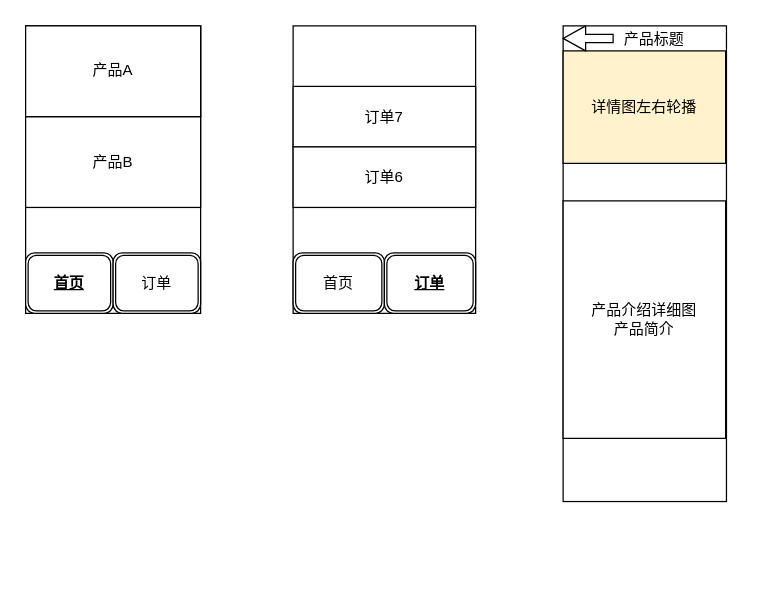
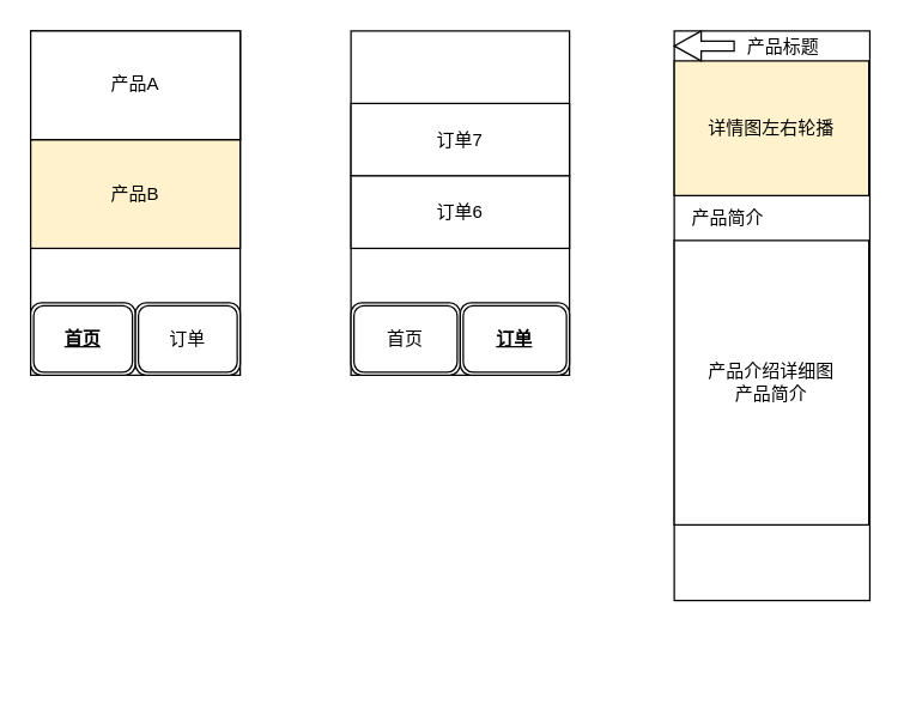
  <mxCell id="0" />
  <mxCell id="1" parent="0" />
  <mxCell id="2" value="" style="group" vertex="1" connectable="0" parent="1"><mxGeometry x="20" y="20" width="140" height="230" as="geometry" /></mxCell>
  <mxCell id="3" value="产品A" style="rounded=0;whiteSpace=wrap;html=1;" vertex="1" parent="2"><mxGeometry width="140" height="72.632" as="geometry" /></mxCell>
  <mxCell id="4" value="" style="group" vertex="1" connectable="0" parent="2"><mxGeometry width="140" height="230" as="geometry" /></mxCell>
  <mxCell id="5" value="" style="rounded=0;whiteSpace=wrap;html=1;" vertex="1" parent="4"><mxGeometry width="140" height="230" as="geometry" /></mxCell>
  <mxCell id="6" value="&lt;b&gt;&lt;u&gt;首页&lt;/u&gt;&lt;/b&gt;" style="shape=ext;double=1;rounded=1;whiteSpace=wrap;html=1;" vertex="1" parent="4"><mxGeometry y="181.579" width="70" height="48.421" as="geometry" /></mxCell>
  <mxCell id="7" value="订单" style="shape=ext;double=1;rounded=1;whiteSpace=wrap;html=1;" vertex="1" parent="4"><mxGeometry x="70" y="181.579" width="70" height="48.421" as="geometry" /></mxCell>
- <mxCell id="8" value="产品B" style="rounded=0;whiteSpace=wrap;html=1;" vertex="1" parent="4"><mxGeometry y="72.63" width="140" height="72.632" as="geometry" /></mxCell>
+ <mxCell id="8" value="产品B" style="rounded=0;whiteSpace=wrap;html=1;fillColor=#fff2cc;" vertex="1" parent="4"><mxGeometry y="72.63" width="140" height="72.632" as="geometry" /></mxCell>
  <mxCell id="9" value="产品A" style="rounded=0;whiteSpace=wrap;html=1;" vertex="1" parent="4"><mxGeometry width="140" height="72.632" as="geometry" /></mxCell>
  <mxCell id="10" value="" style="group" vertex="1" connectable="0" parent="1"><mxGeometry x="450" y="20" width="140" height="440.0" as="geometry" /></mxCell>
  <mxCell id="11" value="" style="rounded=0;whiteSpace=wrap;html=1;" vertex="1" parent="10"><mxGeometry width="130.667" height="380.541" as="geometry" /></mxCell>
  <mxCell id="12" value="" style="group" vertex="1" connectable="0" parent="10"><mxGeometry width="130.667" height="440.0" as="geometry" /></mxCell>
  <mxCell id="13" value="" style="group" vertex="1" connectable="0" parent="12"><mxGeometry width="130" height="440.0" as="geometry" /></mxCell>
  <mxCell id="14" value="详情图左右轮播" style="rounded=0;whiteSpace=wrap;html=1;fillColor=#fff2cc;" vertex="1" parent="13"><mxGeometry y="20" width="130" height="90" as="geometry" /></mxCell>
+ <mxCell id="15" value="&amp;nbsp; &amp;nbsp;产品简介" style="text;html=1;strokeColor=none;fillColor=none;align=left;verticalAlign=middle;whiteSpace=wrap;rounded=0;" vertex="1" parent="12"><mxGeometry y="110" width="130" height="30" as="geometry" /></mxCell>
  <mxCell id="16" value="产品介绍详细图&lt;br&gt;产品简介&lt;br&gt;" style="rounded=0;whiteSpace=wrap;html=1;" vertex="1" parent="12"><mxGeometry y="140" width="130" height="190" as="geometry" /></mxCell>
  <mxCell id="17" value="" style="html=1;shadow=0;dashed=0;align=center;verticalAlign=middle;shape=mxgraph.arrows2.sharpArrow2;dy1=0.67;dx1=18;dx2=18;dy3=0.67;dx3=18;notch=0;direction=west;" vertex="1" parent="10"><mxGeometry width="40" height="20" as="geometry" /></mxCell>
  <mxCell id="18" value="产品标题" style="text;html=1;strokeColor=none;fillColor=none;align=center;verticalAlign=middle;whiteSpace=wrap;rounded=0;" vertex="1" parent="10"><mxGeometry x="40" y="10" width="66" as="geometry" /></mxCell>
  <mxCell id="19" value="" style="group" vertex="1" connectable="0" parent="1"><mxGeometry x="234" y="20" width="146" height="230" as="geometry" /></mxCell>
  <mxCell id="20" value="" style="group" vertex="1" connectable="0" parent="19"><mxGeometry width="146" height="230.0" as="geometry" /></mxCell>
  <mxCell id="21" value="" style="rounded=0;whiteSpace=wrap;html=1;" vertex="1" parent="20"><mxGeometry width="146" height="230" as="geometry" /></mxCell>
  <mxCell id="22" value="首页" style="shape=ext;double=1;rounded=1;whiteSpace=wrap;html=1;" vertex="1" parent="20"><mxGeometry y="181.579" width="73" height="48.421" as="geometry" /></mxCell>
  <mxCell id="23" value="&lt;span&gt;&lt;b&gt;&lt;u&gt;订单&lt;/u&gt;&lt;/b&gt;&lt;/span&gt;" style="shape=ext;double=1;rounded=1;whiteSpace=wrap;html=1;" vertex="1" parent="20"><mxGeometry x="73" y="181.579" width="73" height="48.421" as="geometry" /></mxCell>
  <mxCell id="24" value="订单7" style="rounded=0;whiteSpace=wrap;html=1;" vertex="1" parent="20"><mxGeometry y="48.421" width="146" height="48.421" as="geometry" /></mxCell>
  <mxCell id="25" value="订单6" style="rounded=0;whiteSpace=wrap;html=1;" vertex="1" parent="20"><mxGeometry y="96.842" width="146" height="48.421" as="geometry" /></mxCell>
